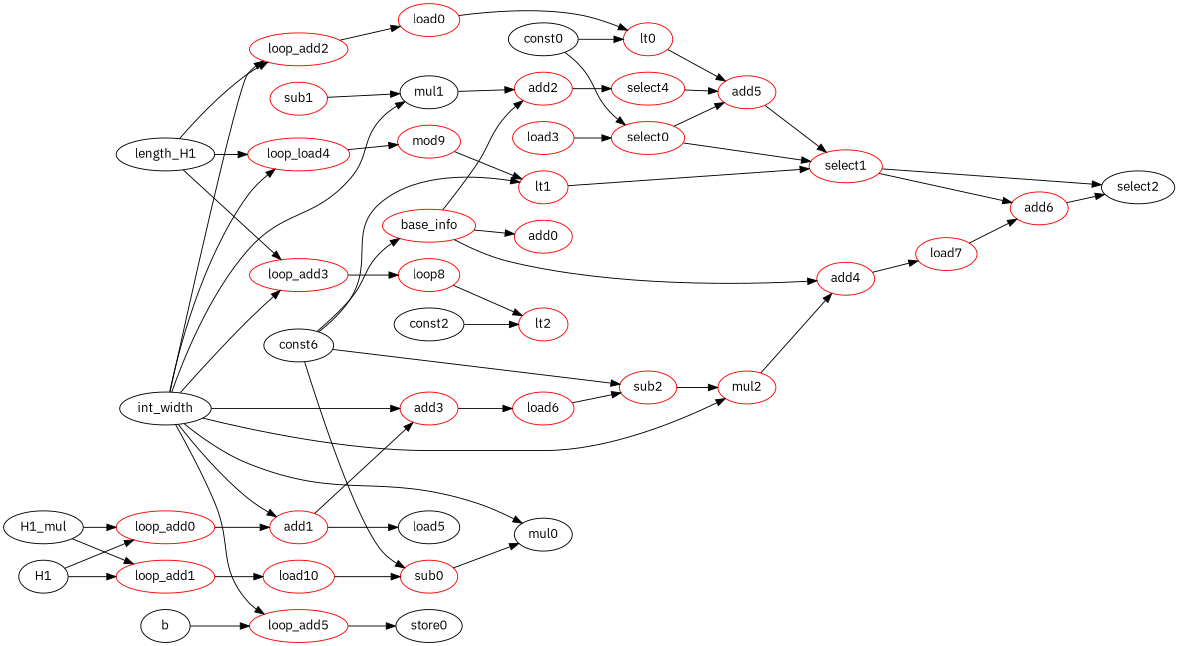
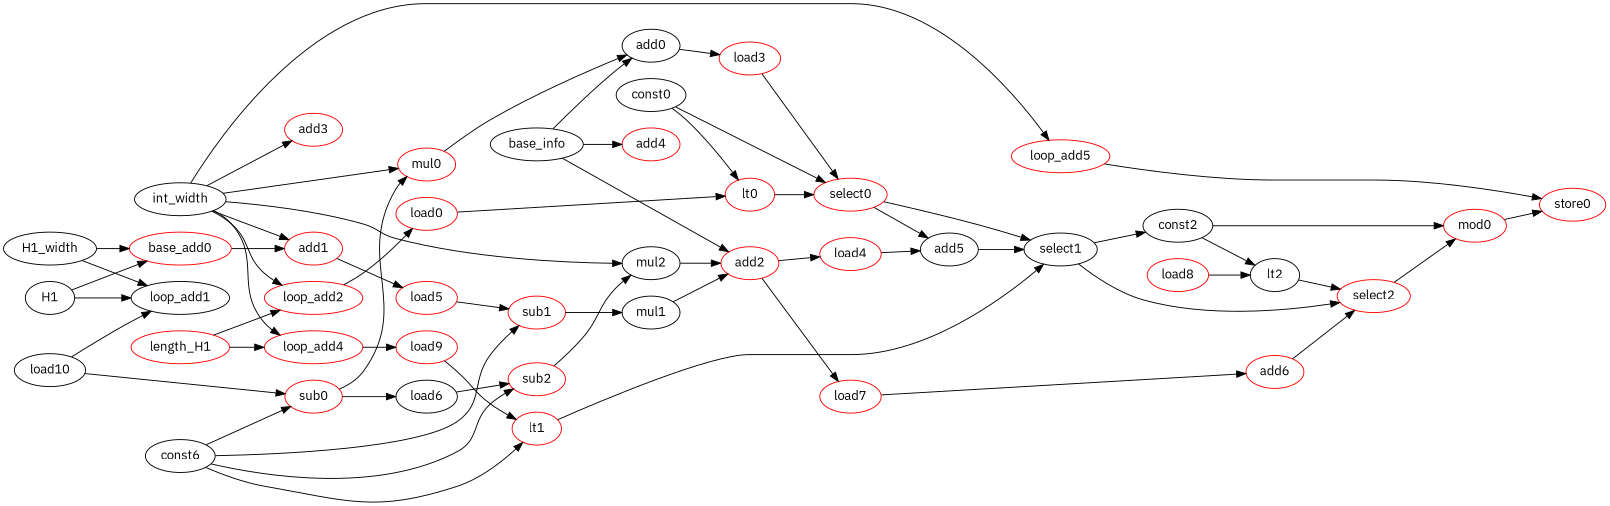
  digraph {
    fontname="IBM Plex Sans"
    rankdir=LR
    node [fontname="IBM Plex Sans" opcode=add color=red]
    edge [fontname="IBM Plex Sans" operand=0]
-   length_H1 [opcode=const val=0 color=""]
+   length_H1 [opcode=const val=0]
    loop_add2
-   loop_add3
-   loop_add4 [label=loop_load4]
+   loop_add4
    load0 [opcode=load]
-   load8 [opcode=load label=loop8]
-   load9 [opcode=load label=mod9]
+   load8 [opcode=load]
+   load9 [opcode=load]
    H1 [opcode=const val=0 color=""]
-   loop_add0
-   loop_add1
+   loop_add0 [label=base_add0]
+   loop_add1 [color=black]
    add1
-   load10 [opcode=load]
-   b [opcode=const val=0 color=""]
+   load10 [color=black opcode=load]
    loop_add5
-   store0 [color=black opcode=store]
-   base_info [opcode=const val=0]
-   add0
+   store0 [opcode=store]
+   base_info [opcode=const val=0 color=""]
+   add0 [color=black]
    add2
    add4
    load3 [opcode=load]
-   load4 [opcode=load label=select4]
+   load4 [opcode=load]
    load7 [opcode=load]
    const0 [opcode=const val=0 color=""]
    lt0 [opcode=lt]
    select0 [opcode=sel]
-   add5
-   select1 [opcode=sel]
+   add5 [color=black]
+   select1 [color=black opcode=sel]
    n28 [label=const6 opcode=const val=1 color=""]
    sub0 [opcode=sub]
    sub1 [opcode=sub]
    sub2 [opcode=sub]
    lt1 [opcode=lt]
-   mul0 [color=black opcode=mul]
+   mul0 [opcode=mul]
    mul1 [color=black opcode=mul]
-   mul2 [opcode=mul]
+   mul2 [color=black opcode=mul]
    const2 [opcode=const val=2 color=""]
-   lt2 [opcode=lt]
-   select2 [color=black opcode=sel]
+   lt2 [color=black opcode=lt]
+   mod0 [opcode=mod]
+   select2 [opcode=sel]
    int_width [opcode=const val=1 color=""]
    add3
-   load5 [color=black opcode=load]
-   load6 [opcode=load]
-   H1_width [opcode=const val=3 label=H1_mul color=""]
+   load5 [opcode=load]
+   load6 [color=black opcode=load]
+   H1_width [opcode=const val=3 color=""]
    add6
    length_H1 -> loop_add2 [type=const_base]
-   length_H1 -> loop_add3 [type=const_base]
    length_H1 -> loop_add4 [type=const_base]
    loop_add2 -> load0
-   loop_add3 -> load8
    loop_add4 -> load9
    load0 -> lt0 [operand=1]
    load8 -> lt2 [operand=1]
    load9 -> lt1 [operand=1]
    H1 -> loop_add0 [type=const_base]
    H1 -> loop_add1 [type=const_base]
    loop_add0 -> add1
-   loop_add1 -> load10
-   add1 -> add3
+   load10 -> loop_add1
    add1 -> load5
    load10 -> sub0
-   b -> loop_add5 [type=const_base]
    loop_add5 -> store0
    base_info -> add0
    base_info -> add2
    base_info -> add4 [operand=1]
+   add0 -> load3
    add2 -> load4
-   add4 -> load7
+   add2 -> load7
    load3 -> select0 [operand=1]
    load4 -> add5 [operand=1]
    load7 -> add6 [operand=1]
    const0 -> lt0
    const0 -> select0 [operand=2]
-   lt0 -> add5
+   lt0 -> select0
    select0 -> add5
    select0 -> select1 [operand=2]
    add5 -> select1 [operand=1]
    select1 -> select2 [operand=2]
-   select1 -> add6
+   select1 -> const2
    n28 -> sub0 [operand=1]
-   n28 -> base_info [operand=1]
+   n28 -> sub1 [operand=1]
    n28 -> sub2 [operand=1]
    n28 -> lt1
    sub0 -> mul0
    sub1 -> mul1
    sub2 -> mul2
    lt1 -> select1
+   mul0 -> add0
    mul1 -> add2
-   mul2 -> add4
+   mul2 -> add2
    const2 -> lt2
+   const2 -> mod0 [operand=1]
+   lt2 -> select2
+   mod0 -> store0 [operand=1]
+   select2 -> mod0
    int_width -> loop_add2 [operand=1]
-   int_width -> loop_add3 [operand=1]
    int_width -> loop_add4 [operand=1]
    int_width -> add1 [operand=1]
    int_width -> loop_add5 [operand=1]
    int_width -> mul0 [operand=1]
-   int_width -> mul1 [operand=1]
    int_width -> mul2 [operand=1]
    int_width -> add3 [operand=1]
-   add3 -> load6
+   sub0 -> load6
+   load5 -> sub1
    load6 -> sub2
    H1_width -> loop_add0 [operand=1]
    H1_width -> loop_add1 [operand=1]
    add6 -> select2 [operand=1]
  }
